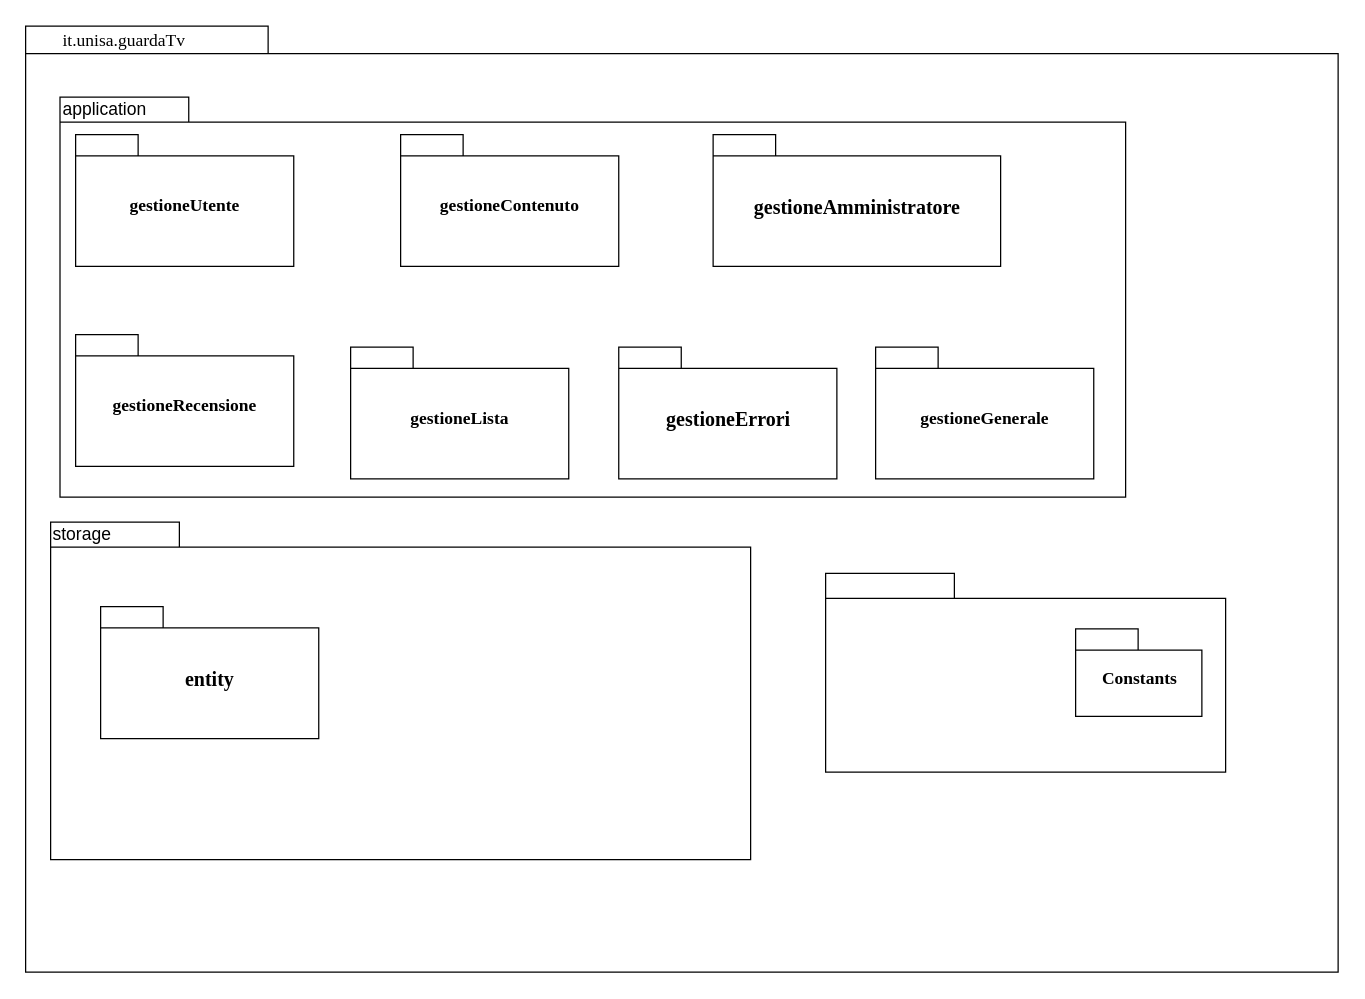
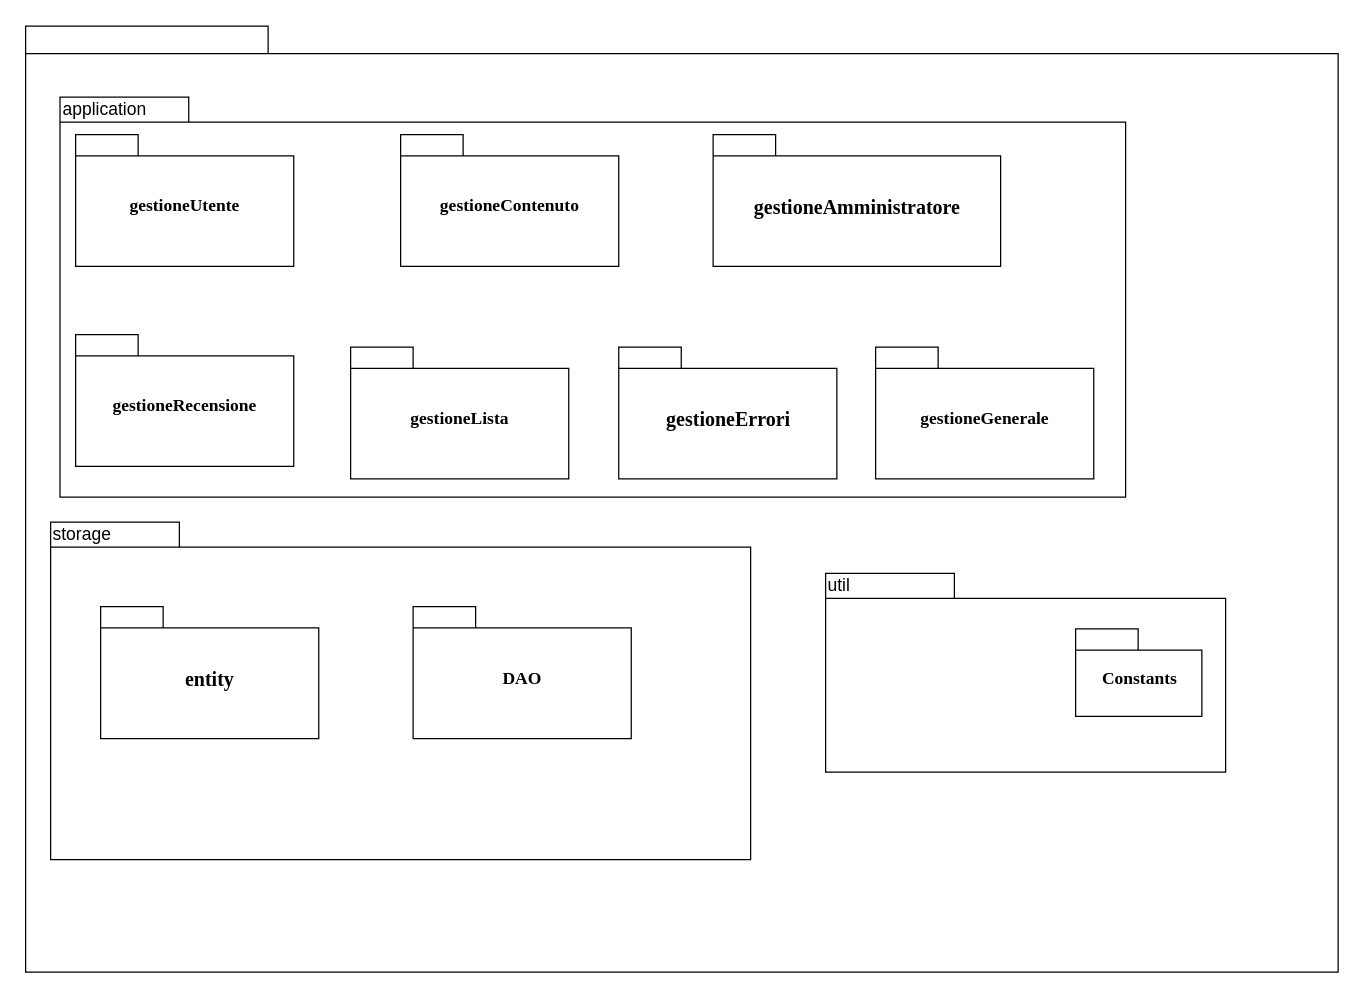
  <mxCell id="0" />
  <mxCell id="1" parent="0" />
  <mxCell id="2" value="" style="shape=folder;fontStyle=1;spacingTop=10;tabWidth=194;tabHeight=22;tabPosition=left;html=1;rounded=0;shadow=0;comic=0;labelBackgroundColor=none;strokeWidth=1;fillColor=none;fontFamily=Verdana;fontSize=10;align=center;" parent="1" vertex="1"><mxGeometry x="20" y="20.25" width="1050" height="756.75" as="geometry" /></mxCell>
  <mxCell id="3" value="" style="shape=folder;fontStyle=1;spacingTop=10;tabWidth=103;tabHeight=20;tabPosition=left;html=1;rounded=0;shadow=0;comic=0;labelBackgroundColor=none;strokeWidth=1;fontFamily=Verdana;fontSize=10;align=center;" parent="1" vertex="1"><mxGeometry x="40" y="417" width="560" height="270" as="geometry" /></mxCell>
  <mxCell id="4" value="" style="shape=folder;fontStyle=1;spacingTop=10;tabWidth=103;tabHeight=20;tabPosition=left;html=1;rounded=0;shadow=0;comic=0;labelBackgroundColor=none;strokeWidth=1;fontFamily=Verdana;fontSize=10;align=center;" parent="1" vertex="1"><mxGeometry x="47.5" y="77" width="852.5" height="320" as="geometry" /></mxCell>
  <mxCell id="5" value="" style="group" parent="1" vertex="1" connectable="0"><mxGeometry x="60" y="107" width="174.5" height="105.5" as="geometry" /></mxCell>
  <mxCell id="6" value="&lt;div&gt;&lt;font style=&quot;font-size: 14px&quot;&gt;gestioneUtente&lt;/font&gt;&lt;/div&gt;" style="shape=folder;fontStyle=1;spacingTop=10;tabWidth=50;tabHeight=17;tabPosition=left;html=1;rounded=0;shadow=0;comic=0;labelBackgroundColor=none;strokeWidth=1;fontFamily=Verdana;fontSize=10;align=center;" parent="5" vertex="1"><mxGeometry width="174.5" height="105.5" as="geometry" /></mxCell>
- <mxCell id="7" value="it.unisa.guardaTv" style="text;html=1;align=left;verticalAlign=top;spacingTop=-4;fontSize=14;fontFamily=Verdana" parent="1" vertex="1"><mxGeometry x="47.5" y="21.5" width="130" height="20" as="geometry" /></mxCell>
  <mxCell id="8" value="" style="group" parent="1" vertex="1" connectable="0"><mxGeometry x="320" y="107" width="174.5" height="105.5" as="geometry" /></mxCell>
  <mxCell id="9" value="&lt;font style=&quot;font-size: 14px&quot;&gt;gestioneContenuto&lt;/font&gt;" style="shape=folder;fontStyle=1;spacingTop=10;tabWidth=50;tabHeight=17;tabPosition=left;html=1;rounded=0;shadow=0;comic=0;labelBackgroundColor=none;strokeWidth=1;fontFamily=Verdana;fontSize=10;align=center;" parent="8" vertex="1"><mxGeometry width="174.5" height="105.5" as="geometry" /></mxCell>
  <mxCell id="10" value="" style="group" parent="1" vertex="1" connectable="0"><mxGeometry x="570" y="107" width="230" height="105.5" as="geometry" /></mxCell>
  <mxCell id="11" value="&lt;div&gt;&lt;font size=&quot;3&quot;&gt;gestioneAmministratore&lt;/font&gt;&lt;/div&gt;" style="shape=folder;fontStyle=1;spacingTop=10;tabWidth=50;tabHeight=17;tabPosition=left;html=1;rounded=0;shadow=0;comic=0;labelBackgroundColor=none;strokeWidth=1;fontFamily=Verdana;fontSize=10;align=center;" parent="10" vertex="1"><mxGeometry width="230.0" height="105.5" as="geometry" /></mxCell>
  <mxCell id="12" value="" style="group" parent="1" vertex="1" connectable="0"><mxGeometry x="60" y="267" width="174.5" height="105.5" as="geometry" /></mxCell>
  <mxCell id="13" value="&lt;font style=&quot;font-size: 14px&quot;&gt;gestioneRecensione&lt;/font&gt;" style="shape=folder;fontStyle=1;spacingTop=10;tabWidth=50;tabHeight=17;tabPosition=left;html=1;rounded=0;shadow=0;comic=0;labelBackgroundColor=none;strokeWidth=1;fontFamily=Verdana;fontSize=10;align=center;" parent="12" vertex="1"><mxGeometry width="174.5" height="105.5" as="geometry" /></mxCell>
  <mxCell id="14" value="&lt;div align=&quot;left&quot;&gt;application &lt;/div&gt;" style="text;html=1;strokeColor=none;fillColor=none;align=left;verticalAlign=middle;whiteSpace=wrap;rounded=0;fontSize=14;" parent="1" vertex="1"><mxGeometry x="47.5" y="77" width="100" height="20" as="geometry" /></mxCell>
  <mxCell id="15" value="storage" style="text;html=1;strokeColor=none;fillColor=none;align=left;verticalAlign=middle;whiteSpace=wrap;rounded=0;fontSize=14;" parent="1" vertex="1"><mxGeometry x="40" y="417" width="100" height="20" as="geometry" /></mxCell>
  <mxCell id="16" value="" style="group" parent="1" vertex="1" connectable="0"><mxGeometry x="80" y="484.75" width="174.5" height="105.5" as="geometry" /></mxCell>
  <mxCell id="17" value="&lt;font size=&quot;3&quot;&gt;entity&lt;/font&gt;" style="shape=folder;fontStyle=1;spacingTop=10;tabWidth=50;tabHeight=17;tabPosition=left;html=1;rounded=0;shadow=0;comic=0;labelBackgroundColor=none;strokeWidth=1;fontFamily=Verdana;fontSize=10;align=center;" parent="16" vertex="1"><mxGeometry width="174.5" height="105.5" as="geometry" /></mxCell>
  <mxCell id="18" value="" style="group" parent="1" vertex="1" connectable="0"><mxGeometry x="330" y="484.75" width="174.5" height="105.5" as="geometry" /></mxCell>
+ <mxCell id="19" value="&lt;font style=&quot;font-size: 14px&quot;&gt;DAO&lt;/font&gt;" style="shape=folder;fontStyle=1;spacingTop=10;tabWidth=50;tabHeight=17;tabPosition=left;html=1;rounded=0;shadow=0;comic=0;labelBackgroundColor=none;strokeWidth=1;fontFamily=Verdana;fontSize=10;align=center;" parent="18" vertex="1"><mxGeometry width="174.5" height="105.5" as="geometry" /></mxCell>
  <mxCell id="20" value="" style="group" parent="1" vertex="1" connectable="0"><mxGeometry x="280" y="277" width="174.5" height="105.5" as="geometry" /></mxCell>
  <mxCell id="21" value="&lt;font style=&quot;font-size: 14px&quot;&gt;gestioneLista&lt;br&gt;&lt;/font&gt;" style="shape=folder;fontStyle=1;spacingTop=10;tabWidth=50;tabHeight=17;tabPosition=left;html=1;rounded=0;shadow=0;comic=0;labelBackgroundColor=none;strokeWidth=1;fontFamily=Verdana;fontSize=10;align=center;" parent="20" vertex="1"><mxGeometry width="174.5" height="105.5" as="geometry" /></mxCell>
  <mxCell id="22" value="" style="shape=folder;fontStyle=1;spacingTop=10;tabWidth=103;tabHeight=20;tabPosition=left;html=1;rounded=0;shadow=0;comic=0;labelBackgroundColor=none;strokeWidth=1;fontFamily=Verdana;fontSize=10;align=center;" parent="1" vertex="1"><mxGeometry x="660" y="458" width="320" height="159" as="geometry" /></mxCell>
+ <mxCell id="23" value="&lt;font style=&quot;font-size: 14px&quot;&gt;util&lt;/font&gt;" style="text;html=1;strokeColor=none;fillColor=none;align=left;verticalAlign=middle;whiteSpace=wrap;rounded=0;fontSize=17;" parent="1" vertex="1"><mxGeometry x="660" y="458" width="100" height="20" as="geometry" /></mxCell>
  <mxCell id="24" value="" style="group" parent="1" vertex="1" connectable="0"><mxGeometry x="494.5" y="277" width="174.5" height="105.5" as="geometry" /></mxCell>
  <mxCell id="25" value="&lt;div style=&quot;font-size: 16px&quot;&gt;gestioneErrori&lt;br&gt;&lt;/div&gt;" style="shape=folder;fontStyle=1;spacingTop=10;tabWidth=50;tabHeight=17;tabPosition=left;html=1;rounded=0;shadow=0;comic=0;labelBackgroundColor=none;strokeWidth=1;fontFamily=Verdana;fontSize=10;align=center;" parent="24" vertex="1"><mxGeometry width="174.5" height="105.5" as="geometry" /></mxCell>
  <mxCell id="26" value="" style="group" parent="1" vertex="1" connectable="0"><mxGeometry x="700" y="277" width="174.5" height="105.5" as="geometry" /></mxCell>
  <mxCell id="27" value="&lt;div&gt;&lt;font style=&quot;font-size: 14px&quot;&gt;gestioneGenerale&lt;/font&gt;&lt;/div&gt;" style="shape=folder;fontStyle=1;spacingTop=10;tabWidth=50;tabHeight=17;tabPosition=left;html=1;rounded=0;shadow=0;comic=0;labelBackgroundColor=none;strokeWidth=1;fontFamily=Verdana;fontSize=10;align=center;" parent="26" vertex="1"><mxGeometry width="174.5" height="105.5" as="geometry" /></mxCell>
  <mxCell id="28" value="" style="group" vertex="1" connectable="0" parent="1"><mxGeometry x="700" y="502.5" width="101" height="70" as="geometry" /></mxCell>
  <mxCell id="29" value="" style="group" vertex="1" connectable="0" parent="1"><mxGeometry x="860" y="502.5" width="101" height="70" as="geometry" /></mxCell>
  <mxCell id="30" value="&lt;font style=&quot;font-size: 14px&quot;&gt;Constants&lt;/font&gt;" style="shape=folder;fontStyle=1;spacingTop=10;tabWidth=50;tabHeight=17;tabPosition=left;html=1;rounded=0;shadow=0;comic=0;labelBackgroundColor=none;strokeWidth=1;fontFamily=Verdana;fontSize=10;align=center;" vertex="1" parent="29"><mxGeometry width="101.0" height="70" as="geometry" /></mxCell>
